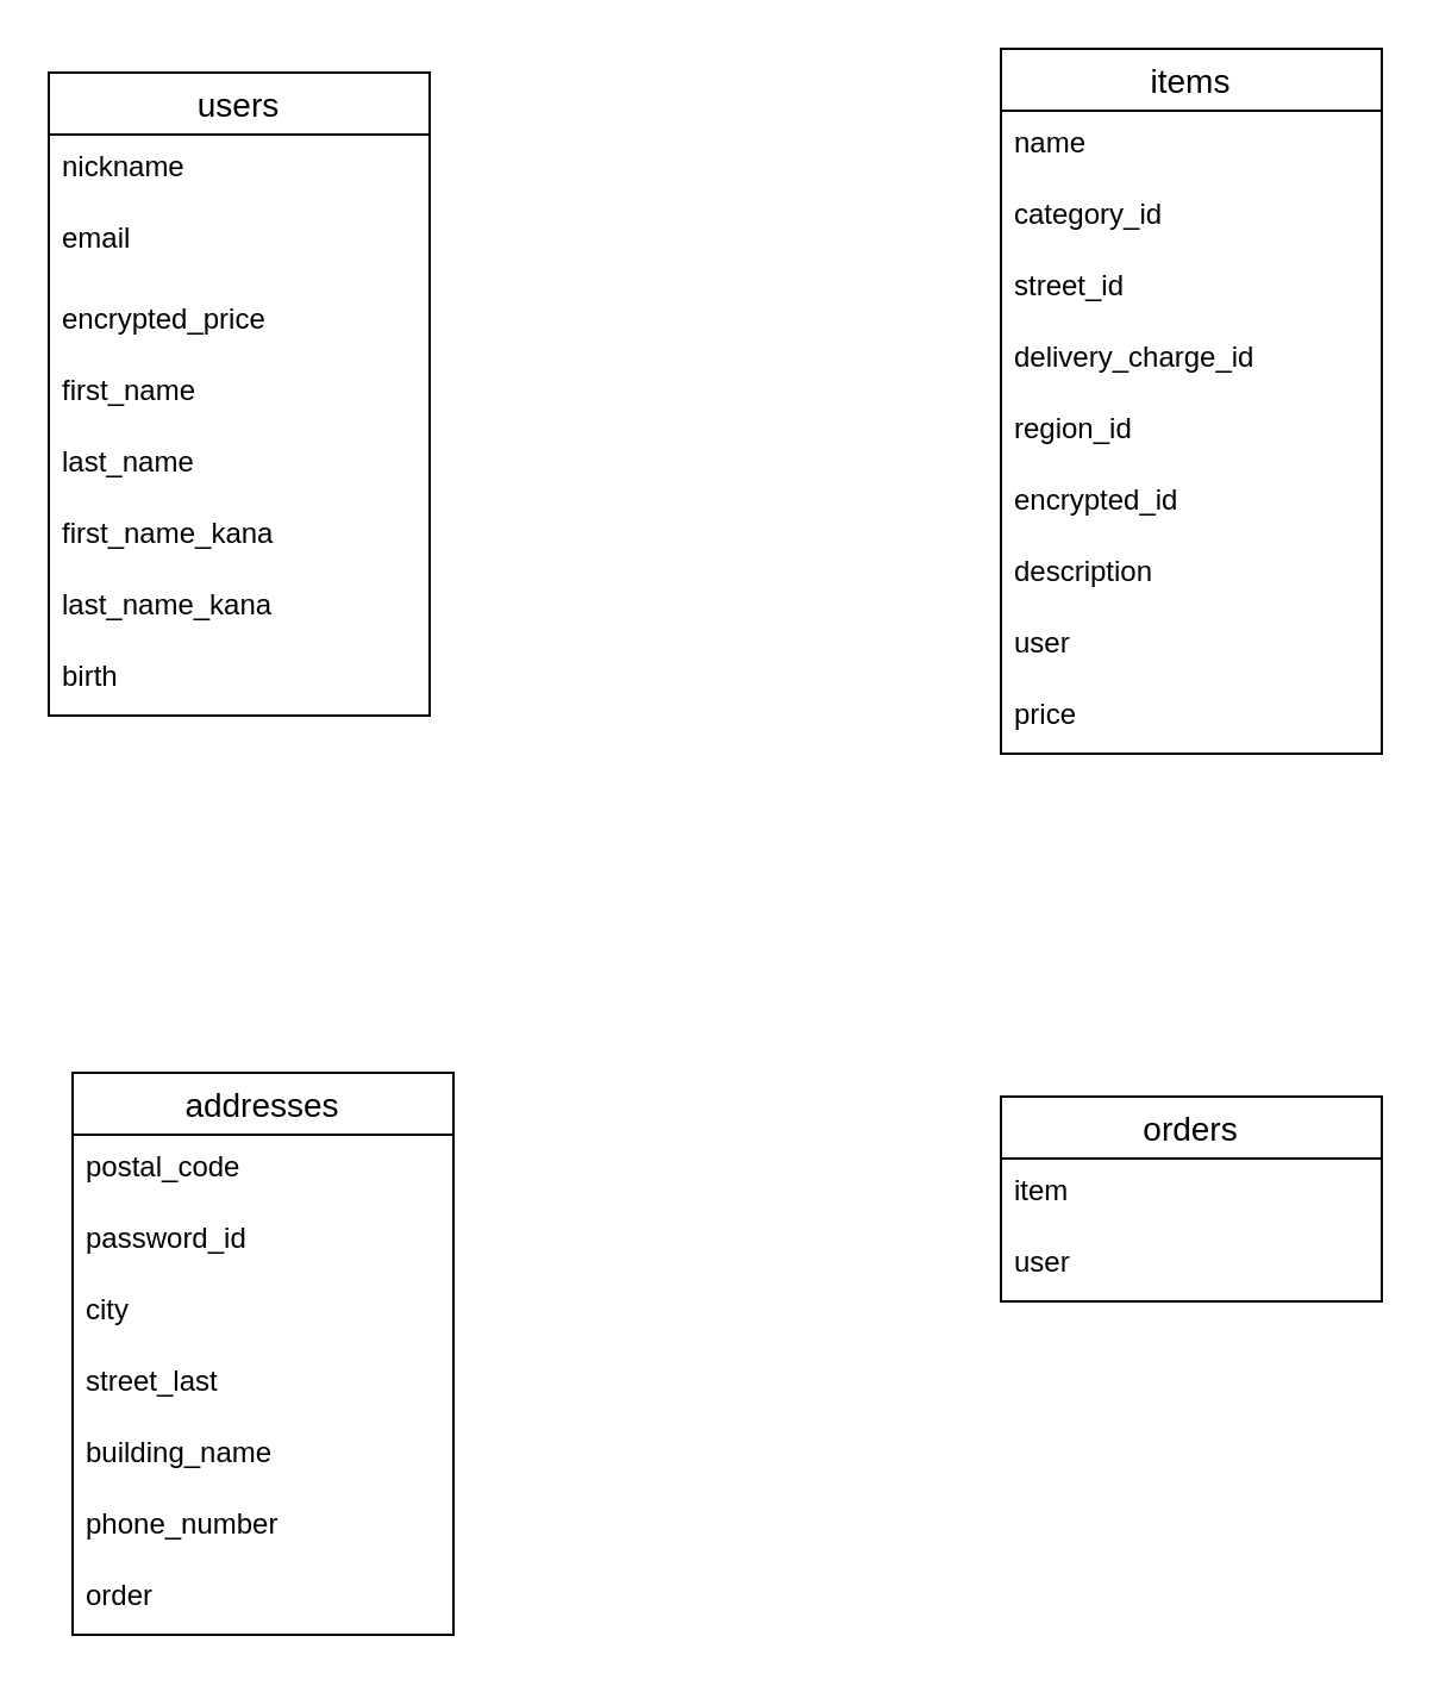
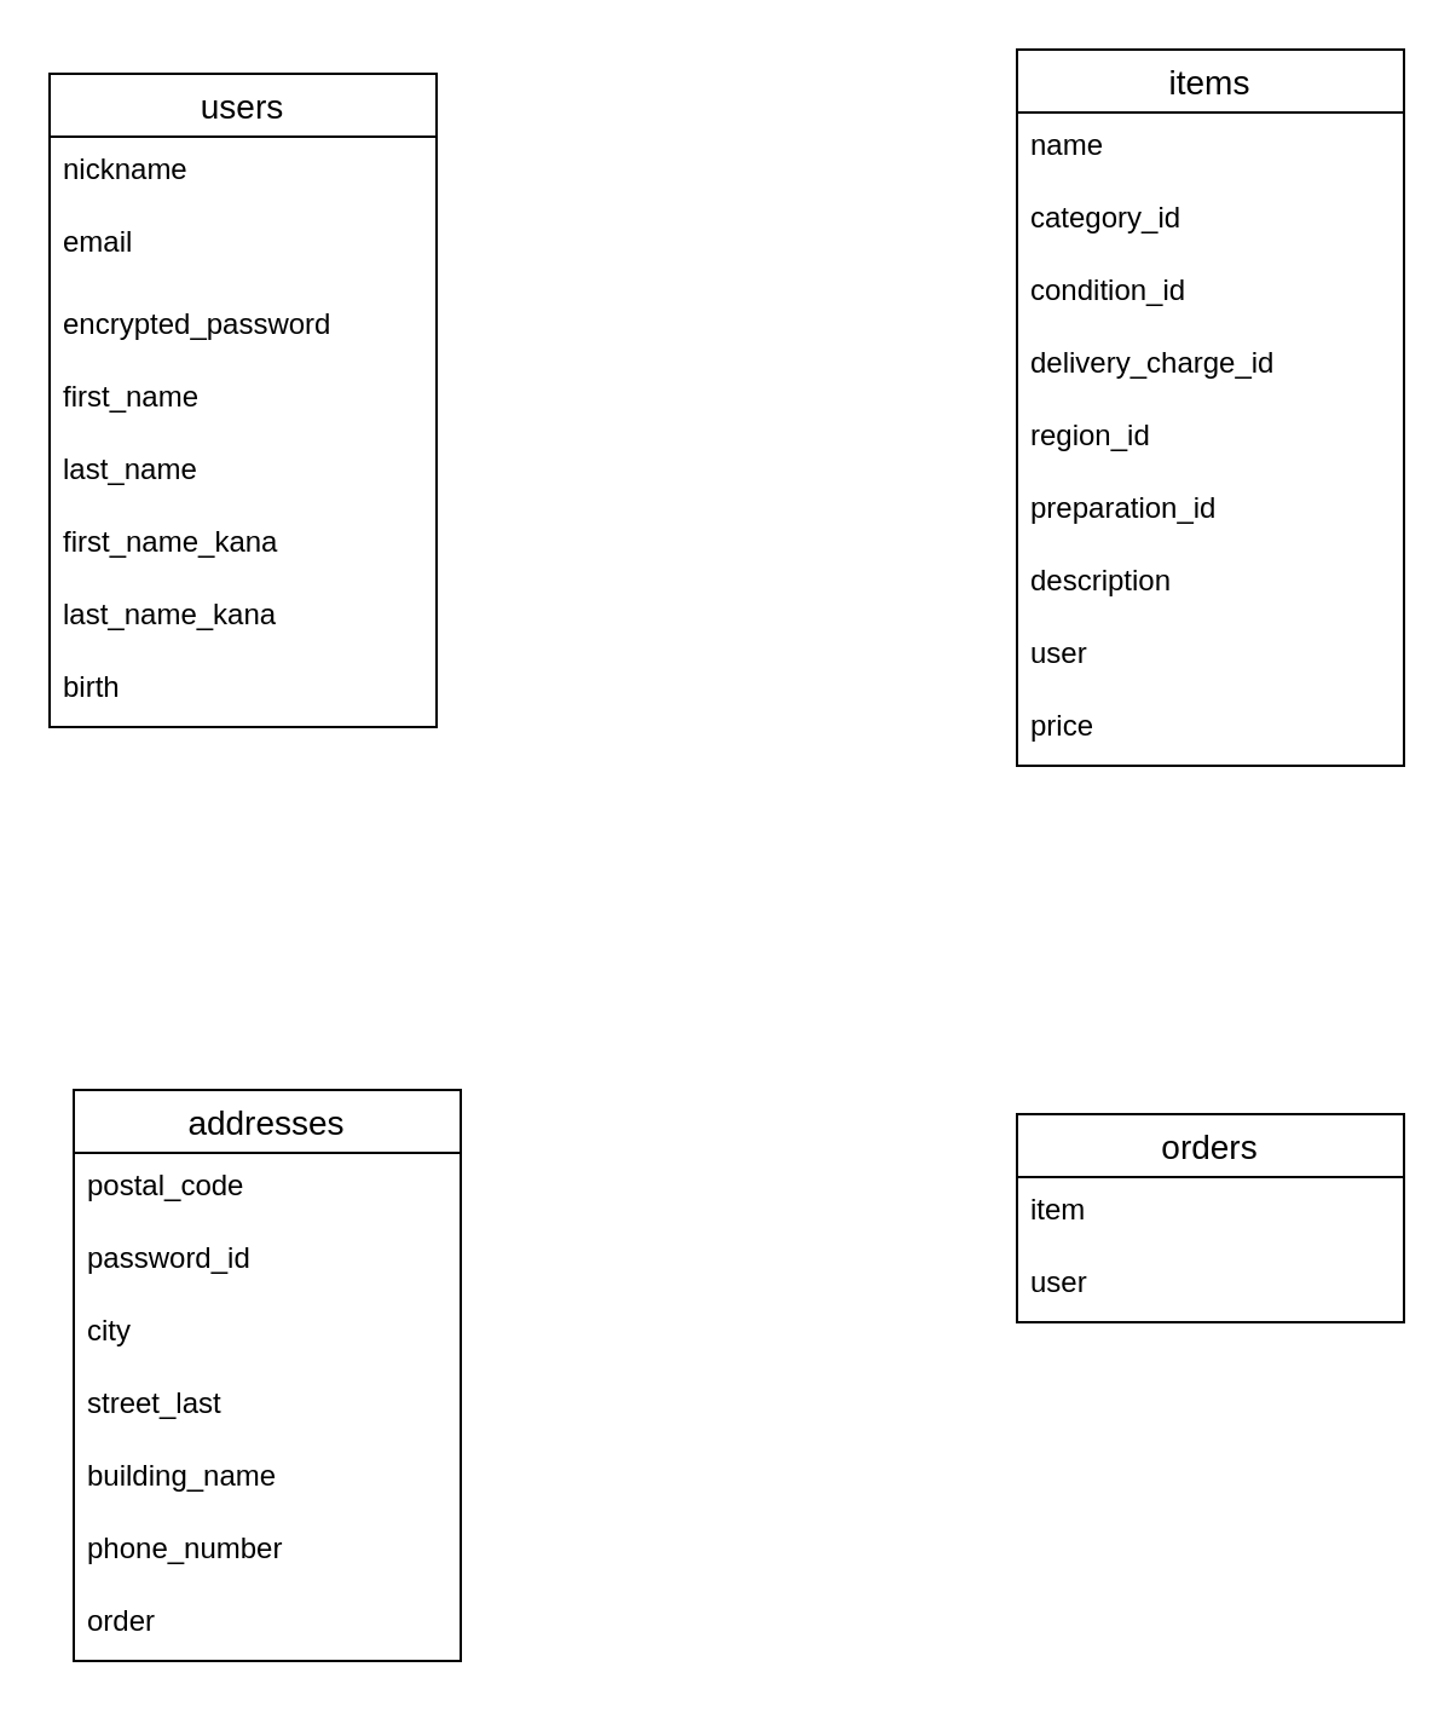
  <mxCell id="0" />
  <mxCell id="1" parent="0" />
  <mxCell id="2" value="users" style="swimlane;fontStyle=0;childLayout=stackLayout;horizontal=1;startSize=26;horizontalStack=0;resizeParent=1;resizeParentMax=0;resizeLast=0;collapsible=1;marginBottom=0;align=center;fontSize=14;" parent="1" vertex="1"><mxGeometry x="20" y="30" width="160" height="270" as="geometry" /></mxCell>
  <mxCell id="3" value="nickname" style="text;strokeColor=none;fillColor=none;spacingLeft=4;spacingRight=4;overflow=hidden;rotatable=0;points=[[0,0.5],[1,0.5]];portConstraint=eastwest;fontSize=12;" parent="2" vertex="1"><mxGeometry y="26" width="160" height="30" as="geometry" /></mxCell>
  <mxCell id="4" value="email" style="text;strokeColor=none;fillColor=none;spacingLeft=4;spacingRight=4;overflow=hidden;rotatable=0;points=[[0,0.5],[1,0.5]];portConstraint=eastwest;fontSize=12;" parent="2" vertex="1"><mxGeometry y="56" width="160" height="34" as="geometry" /></mxCell>
- <mxCell id="5" value="encrypted_price" style="text;strokeColor=none;fillColor=none;spacingLeft=4;spacingRight=4;overflow=hidden;rotatable=0;points=[[0,0.5],[1,0.5]];portConstraint=eastwest;fontSize=12;" parent="2" vertex="1"><mxGeometry y="90" width="160" height="30" as="geometry" /></mxCell>
+ <mxCell id="5" value="encrypted_password" style="text;strokeColor=none;fillColor=none;spacingLeft=4;spacingRight=4;overflow=hidden;rotatable=0;points=[[0,0.5],[1,0.5]];portConstraint=eastwest;fontSize=12;" parent="2" vertex="1"><mxGeometry y="90" width="160" height="30" as="geometry" /></mxCell>
  <mxCell id="6" value="first_name" style="text;strokeColor=none;fillColor=none;spacingLeft=4;spacingRight=4;overflow=hidden;rotatable=0;points=[[0,0.5],[1,0.5]];portConstraint=eastwest;fontSize=12;" parent="2" vertex="1"><mxGeometry y="120" width="160" height="30" as="geometry" /></mxCell>
  <mxCell id="7" value="last_name" style="text;strokeColor=none;fillColor=none;spacingLeft=4;spacingRight=4;overflow=hidden;rotatable=0;points=[[0,0.5],[1,0.5]];portConstraint=eastwest;fontSize=12;" parent="2" vertex="1"><mxGeometry y="150" width="160" height="30" as="geometry" /></mxCell>
  <mxCell id="8" value="first_name_kana" style="text;strokeColor=none;fillColor=none;spacingLeft=4;spacingRight=4;overflow=hidden;rotatable=0;points=[[0,0.5],[1,0.5]];portConstraint=eastwest;fontSize=12;" parent="2" vertex="1"><mxGeometry y="180" width="160" height="30" as="geometry" /></mxCell>
  <mxCell id="9" value="last_name_kana" style="text;strokeColor=none;fillColor=none;spacingLeft=4;spacingRight=4;overflow=hidden;rotatable=0;points=[[0,0.5],[1,0.5]];portConstraint=eastwest;fontSize=12;" parent="2" vertex="1"><mxGeometry y="210" width="160" height="30" as="geometry" /></mxCell>
  <mxCell id="10" value="birth" style="text;strokeColor=none;fillColor=none;spacingLeft=4;spacingRight=4;overflow=hidden;rotatable=0;points=[[0,0.5],[1,0.5]];portConstraint=eastwest;fontSize=12;" parent="2" vertex="1"><mxGeometry y="240" width="160" height="30" as="geometry" /></mxCell>
  <mxCell id="11" value="items" style="swimlane;fontStyle=0;childLayout=stackLayout;horizontal=1;startSize=26;horizontalStack=0;resizeParent=1;resizeParentMax=0;resizeLast=0;collapsible=1;marginBottom=0;align=center;fontSize=14;" parent="1" vertex="1"><mxGeometry x="420" y="20" width="160" height="296" as="geometry" /></mxCell>
  <mxCell id="12" value="name" style="text;strokeColor=none;fillColor=none;spacingLeft=4;spacingRight=4;overflow=hidden;rotatable=0;points=[[0,0.5],[1,0.5]];portConstraint=eastwest;fontSize=12;" parent="11" vertex="1"><mxGeometry y="26" width="160" height="30" as="geometry" /></mxCell>
  <mxCell id="13" value="category_id" style="text;strokeColor=none;fillColor=none;spacingLeft=4;spacingRight=4;overflow=hidden;rotatable=0;points=[[0,0.5],[1,0.5]];portConstraint=eastwest;fontSize=12;" parent="11" vertex="1"><mxGeometry y="56" width="160" height="30" as="geometry" /></mxCell>
- <mxCell id="14" value="street_id" style="text;strokeColor=none;fillColor=none;spacingLeft=4;spacingRight=4;overflow=hidden;rotatable=0;points=[[0,0.5],[1,0.5]];portConstraint=eastwest;fontSize=12;" parent="11" vertex="1"><mxGeometry y="86" width="160" height="30" as="geometry" /></mxCell>
+ <mxCell id="14" value="condition_id" style="text;strokeColor=none;fillColor=none;spacingLeft=4;spacingRight=4;overflow=hidden;rotatable=0;points=[[0,0.5],[1,0.5]];portConstraint=eastwest;fontSize=12;" parent="11" vertex="1"><mxGeometry y="86" width="160" height="30" as="geometry" /></mxCell>
  <mxCell id="15" value="delivery_charge_id" style="text;strokeColor=none;fillColor=none;spacingLeft=4;spacingRight=4;overflow=hidden;rotatable=0;points=[[0,0.5],[1,0.5]];portConstraint=eastwest;fontSize=12;" parent="11" vertex="1"><mxGeometry y="116" width="160" height="30" as="geometry" /></mxCell>
  <mxCell id="16" value="region_id" style="text;strokeColor=none;fillColor=none;spacingLeft=4;spacingRight=4;overflow=hidden;rotatable=0;points=[[0,0.5],[1,0.5]];portConstraint=eastwest;fontSize=12;" parent="11" vertex="1"><mxGeometry y="146" width="160" height="30" as="geometry" /></mxCell>
- <mxCell id="17" value="encrypted_id" style="text;strokeColor=none;fillColor=none;spacingLeft=4;spacingRight=4;overflow=hidden;rotatable=0;points=[[0,0.5],[1,0.5]];portConstraint=eastwest;fontSize=12;" parent="11" vertex="1"><mxGeometry y="176" width="160" height="30" as="geometry" /></mxCell>
+ <mxCell id="17" value="preparation_id" style="text;strokeColor=none;fillColor=none;spacingLeft=4;spacingRight=4;overflow=hidden;rotatable=0;points=[[0,0.5],[1,0.5]];portConstraint=eastwest;fontSize=12;" parent="11" vertex="1"><mxGeometry y="176" width="160" height="30" as="geometry" /></mxCell>
  <mxCell id="18" value="description" style="text;strokeColor=none;fillColor=none;spacingLeft=4;spacingRight=4;overflow=hidden;rotatable=0;points=[[0,0.5],[1,0.5]];portConstraint=eastwest;fontSize=12;" parent="11" vertex="1"><mxGeometry y="206" width="160" height="30" as="geometry" /></mxCell>
  <mxCell id="19" value="user" style="text;strokeColor=none;fillColor=none;spacingLeft=4;spacingRight=4;overflow=hidden;rotatable=0;points=[[0,0.5],[1,0.5]];portConstraint=eastwest;fontSize=12;" parent="11" vertex="1"><mxGeometry y="236" width="160" height="30" as="geometry" /></mxCell>
  <mxCell id="20" value="price" style="text;strokeColor=none;fillColor=none;spacingLeft=4;spacingRight=4;overflow=hidden;rotatable=0;points=[[0,0.5],[1,0.5]];portConstraint=eastwest;fontSize=12;" parent="11" vertex="1"><mxGeometry y="266" width="160" height="30" as="geometry" /></mxCell>
  <mxCell id="21" value="orders" style="swimlane;fontStyle=0;childLayout=stackLayout;horizontal=1;startSize=26;horizontalStack=0;resizeParent=1;resizeParentMax=0;resizeLast=0;collapsible=1;marginBottom=0;align=center;fontSize=14;" parent="1" vertex="1"><mxGeometry x="420" y="460" width="160" height="86" as="geometry" /></mxCell>
  <mxCell id="22" value="item" style="text;strokeColor=none;fillColor=none;spacingLeft=4;spacingRight=4;overflow=hidden;rotatable=0;points=[[0,0.5],[1,0.5]];portConstraint=eastwest;fontSize=12;" parent="21" vertex="1"><mxGeometry y="26" width="160" height="30" as="geometry" /></mxCell>
  <mxCell id="23" value="user" style="text;strokeColor=none;fillColor=none;spacingLeft=4;spacingRight=4;overflow=hidden;rotatable=0;points=[[0,0.5],[1,0.5]];portConstraint=eastwest;fontSize=12;" parent="21" vertex="1"><mxGeometry y="56" width="160" height="30" as="geometry" /></mxCell>
  <mxCell id="24" value="addresses" style="swimlane;fontStyle=0;childLayout=stackLayout;horizontal=1;startSize=26;horizontalStack=0;resizeParent=1;resizeParentMax=0;resizeLast=0;collapsible=1;marginBottom=0;align=center;fontSize=14;" parent="1" vertex="1"><mxGeometry x="30" y="450" width="160" height="236" as="geometry" /></mxCell>
  <mxCell id="25" value="postal_code" style="text;strokeColor=none;fillColor=none;spacingLeft=4;spacingRight=4;overflow=hidden;rotatable=0;points=[[0,0.5],[1,0.5]];portConstraint=eastwest;fontSize=12;" parent="24" vertex="1"><mxGeometry y="26" width="160" height="30" as="geometry" /></mxCell>
  <mxCell id="26" value="password_id" style="text;strokeColor=none;fillColor=none;spacingLeft=4;spacingRight=4;overflow=hidden;rotatable=0;points=[[0,0.5],[1,0.5]];portConstraint=eastwest;fontSize=12;" parent="24" vertex="1"><mxGeometry y="56" width="160" height="30" as="geometry" /></mxCell>
  <mxCell id="27" value="city" style="text;strokeColor=none;fillColor=none;spacingLeft=4;spacingRight=4;overflow=hidden;rotatable=0;points=[[0,0.5],[1,0.5]];portConstraint=eastwest;fontSize=12;" parent="24" vertex="1"><mxGeometry y="86" width="160" height="30" as="geometry" /></mxCell>
  <mxCell id="28" value="street_last" style="text;strokeColor=none;fillColor=none;spacingLeft=4;spacingRight=4;overflow=hidden;rotatable=0;points=[[0,0.5],[1,0.5]];portConstraint=eastwest;fontSize=12;" parent="24" vertex="1"><mxGeometry y="116" width="160" height="30" as="geometry" /></mxCell>
  <mxCell id="29" value="building_name" style="text;strokeColor=none;fillColor=none;spacingLeft=4;spacingRight=4;overflow=hidden;rotatable=0;points=[[0,0.5],[1,0.5]];portConstraint=eastwest;fontSize=12;" parent="24" vertex="1"><mxGeometry y="146" width="160" height="30" as="geometry" /></mxCell>
  <mxCell id="30" value="phone_number" style="text;strokeColor=none;fillColor=none;spacingLeft=4;spacingRight=4;overflow=hidden;rotatable=0;points=[[0,0.5],[1,0.5]];portConstraint=eastwest;fontSize=12;" parent="24" vertex="1"><mxGeometry y="176" width="160" height="30" as="geometry" /></mxCell>
  <mxCell id="31" value="order" style="text;strokeColor=none;fillColor=none;spacingLeft=4;spacingRight=4;overflow=hidden;rotatable=0;points=[[0,0.5],[1,0.5]];portConstraint=eastwest;fontSize=12;" parent="24" vertex="1"><mxGeometry y="206" width="160" height="30" as="geometry" /></mxCell>
